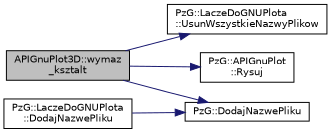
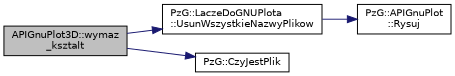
  digraph {
    rankdir=LR
    node [color=black fillcolor=white fontname=Helvetica fontsize=10 shape=record style=filled]
    edge [color=midnightblue fontname=Helvetica fontsize=10 labelfontname=Helvetica labelfontsize=10 style=solid]
    n1 [fillcolor=grey75 fontcolor=black height=0.2 label="APIGnuPlot3D::wymaz\l_ksztalt" width=0.4]
    n2 [height=0.2 label="PzG::LaczeDoGNUPlota\l::UsunWszystkieNazwyPlikow" width=0.4]
    n3 [height=0.2 label="PzG::APIGnuPlot\l::Rysuj" width=0.4]
-   n4 [height=0.2 label="PzG::DodajNazwePliku" width=0.4]
-   n5 [height=0.2 label="PzG::LaczeDoGNUPlota\l::DodajNazwePliku" width=0.4]
+   n4 [height=0.2 label="PzG::CzyJestPlik" width=0.4]
    n1 -> n2
-   n1 -> n3
+   n2 -> n3
    n1 -> n4
-   n5 -> n4
  }
